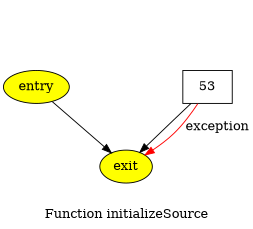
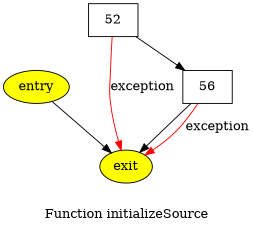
  digraph {
    label="Function initializeSource"
    node [shape=ellipse]
    n1 [fillcolor=yellow label=entry style=filled]
    n2 [fillcolor=yellow label=exit style=filled]
-   n4 [label=53 shape=box]
+   n3 [label=52 shape=box]
+   n4 [label=56 shape=box]
    n1 -> n2
+   n3 -> n2 [color=red label=exception]
+   n3 -> n4
    n4 -> n2
    n4 -> n2 [color=red label=exception]
  }
